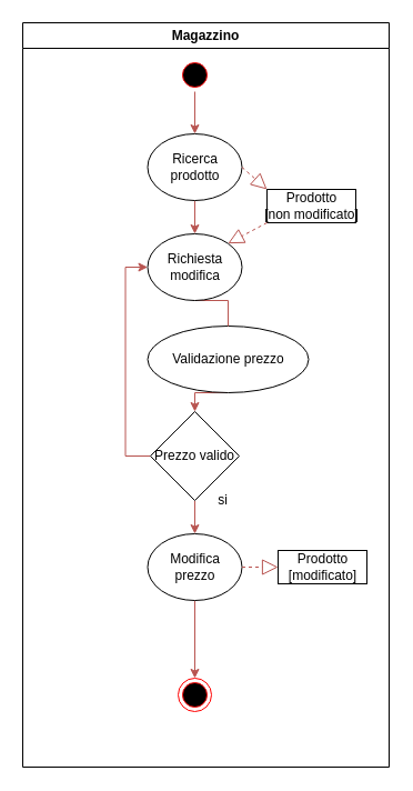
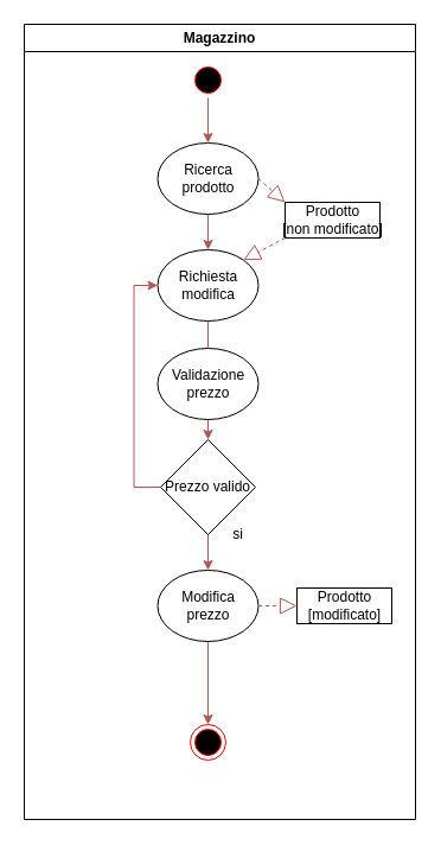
  <mxCell id="0" />
  <mxCell id="1" parent="0" />
  <mxCell id="2" value="Magazzino" style="swimlane;whiteSpace=wrap;startSize=23;" parent="1" vertex="1"><mxGeometry x="20" y="20" width="330" height="670" as="geometry" /></mxCell>
  <mxCell id="3" style="edgeStyle=orthogonalEdgeStyle;rounded=0;orthogonalLoop=1;jettySize=auto;html=1;exitX=0.5;exitY=1;exitDx=0;exitDy=0;fillColor=#f8cecc;strokeColor=#b85450;" edge="1" parent="2" source="4" target="6"><mxGeometry relative="1" as="geometry" /></mxCell>
  <mxCell id="4" value="" style="ellipse;shape=startState;fillColor=#000000;strokeColor=#ff0000;" parent="2" vertex="1"><mxGeometry x="140" y="32" width="30" height="30" as="geometry" /></mxCell>
  <mxCell id="5" style="edgeStyle=orthogonalEdgeStyle;rounded=0;orthogonalLoop=1;jettySize=auto;html=1;exitX=0.5;exitY=1;exitDx=0;exitDy=0;fillColor=#f8cecc;strokeColor=#b85450;" edge="1" parent="2" source="6" target="15"><mxGeometry relative="1" as="geometry" /></mxCell>
  <mxCell id="6" value="Ricerca prodotto" style="ellipse;whiteSpace=wrap;html=1;" vertex="1" parent="2"><mxGeometry x="112.5" y="100" width="85" height="60" as="geometry" /></mxCell>
  <mxCell id="7" style="edgeStyle=orthogonalEdgeStyle;rounded=0;orthogonalLoop=1;jettySize=auto;html=1;exitX=0.5;exitY=1;exitDx=0;exitDy=0;entryX=0.5;entryY=0;entryDx=0;entryDy=0;fillColor=#f8cecc;strokeColor=#b85450;" edge="1" parent="2" source="8" target="11"><mxGeometry relative="1" as="geometry" /></mxCell>
- <mxCell id="8" value="Validazione prezzo" style="ellipse;whiteSpace=wrap;html=1;" vertex="1" parent="2"><mxGeometry x="112.5" y="273" width="145" height="60" as="geometry" /></mxCell>
+ <mxCell id="8" value="Validazione prezzo" style="ellipse;whiteSpace=wrap;html=1;" vertex="1" parent="2"><mxGeometry x="112.5" y="273" width="85" height="60" as="geometry" /></mxCell>
  <mxCell id="9" style="edgeStyle=orthogonalEdgeStyle;rounded=0;orthogonalLoop=1;jettySize=auto;html=1;exitX=0.5;exitY=1;exitDx=0;exitDy=0;entryX=0.5;entryY=0;entryDx=0;entryDy=0;fillColor=#f8cecc;strokeColor=#b85450;" edge="1" parent="2" source="11" target="13"><mxGeometry relative="1" as="geometry" /></mxCell>
  <mxCell id="10" style="edgeStyle=orthogonalEdgeStyle;rounded=0;orthogonalLoop=1;jettySize=auto;html=1;exitX=0;exitY=0.5;exitDx=0;exitDy=0;entryX=0;entryY=0.5;entryDx=0;entryDy=0;fillColor=#f8cecc;strokeColor=#b85450;" edge="1" parent="2" source="11" target="15"><mxGeometry relative="1" as="geometry" /></mxCell>
  <mxCell id="11" value="Prezzo valido" style="rhombus;whiteSpace=wrap;html=1;" vertex="1" parent="2"><mxGeometry x="115" y="350" width="80" height="80" as="geometry" /></mxCell>
  <mxCell id="12" style="edgeStyle=orthogonalEdgeStyle;rounded=0;orthogonalLoop=1;jettySize=auto;html=1;exitX=0.5;exitY=1;exitDx=0;exitDy=0;entryX=0.5;entryY=0;entryDx=0;entryDy=0;fillColor=#f8cecc;strokeColor=#b85450;" edge="1" parent="2" source="13" target="16"><mxGeometry relative="1" as="geometry" /></mxCell>
  <mxCell id="13" value="Modifica prezzo" style="ellipse;whiteSpace=wrap;html=1;" vertex="1" parent="2"><mxGeometry x="112.5" y="460" width="85" height="60" as="geometry" /></mxCell>
  <mxCell id="14" style="edgeStyle=orthogonalEdgeStyle;rounded=0;orthogonalLoop=1;jettySize=auto;html=1;exitX=0.5;exitY=1;exitDx=0;exitDy=0;entryX=0.5;entryY=0;entryDx=0;entryDy=0;fillColor=#f8cecc;strokeColor=#b85450;endArrow=none;" edge="1" parent="2" source="15" target="8"><mxGeometry relative="1" as="geometry" /></mxCell>
  <mxCell id="15" value="Richiesta modifica" style="ellipse;whiteSpace=wrap;html=1;" vertex="1" parent="2"><mxGeometry x="112.5" y="190" width="85" height="60" as="geometry" /></mxCell>
  <mxCell id="16" value="" style="ellipse;html=1;shape=endState;fillColor=#000000;strokeColor=#ff0000;" vertex="1" parent="2"><mxGeometry x="140" y="590" width="30" height="30" as="geometry" /></mxCell>
  <mxCell id="17" value="si" style="text;html=1;align=center;verticalAlign=middle;resizable=0;points=[];autosize=1;" vertex="1" parent="2"><mxGeometry x="170" y="420" width="20" height="20" as="geometry" /></mxCell>
  <mxCell id="18" value="Prodotto&lt;br&gt;[non modificato]" style="html=1;" vertex="1" parent="2"><mxGeometry x="220" y="150" width="80" height="30" as="geometry" /></mxCell>
  <mxCell id="19" value="" style="endArrow=block;dashed=1;endFill=0;endSize=12;html=1;exitX=1;exitY=0.5;exitDx=0;exitDy=0;entryX=0;entryY=0.5;entryDx=0;entryDy=0;fillColor=#f8cecc;strokeColor=#b85450;" edge="1" parent="2" source="13" target="21"><mxGeometry width="160" relative="1" as="geometry"><mxPoint x="70" y="230" as="sourcePoint" /><mxPoint x="230" y="230" as="targetPoint" /></mxGeometry></mxCell>
  <mxCell id="20" value="" style="endArrow=block;dashed=1;endFill=0;endSize=12;html=1;exitX=0;exitY=1;exitDx=0;exitDy=0;entryX=1;entryY=0;entryDx=0;entryDy=0;fillColor=#f8cecc;strokeColor=#b85450;" edge="1" parent="2" source="18" target="15"><mxGeometry width="160" relative="1" as="geometry"><mxPoint x="207.5" y="140" as="sourcePoint" /><mxPoint x="230" y="160" as="targetPoint" /></mxGeometry></mxCell>
  <mxCell id="21" value="Prodotto&lt;br&gt;[modificato]" style="html=1;" vertex="1" parent="2"><mxGeometry x="230" y="475" width="80" height="30" as="geometry" /></mxCell>
  <mxCell id="22" value="" style="endArrow=block;dashed=1;endFill=0;endSize=12;html=1;exitX=1;exitY=0.5;exitDx=0;exitDy=0;entryX=0;entryY=0;entryDx=0;entryDy=0;fillColor=#f8cecc;strokeColor=#b85450;" edge="1" parent="2" source="6" target="18"><mxGeometry width="160" relative="1" as="geometry"><mxPoint x="230" y="190" as="sourcePoint" /><mxPoint x="195.052" y="208.787" as="targetPoint" /></mxGeometry></mxCell>
